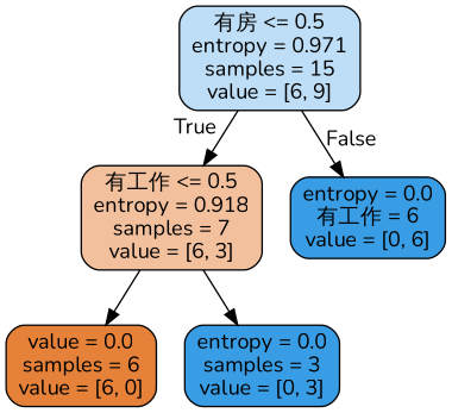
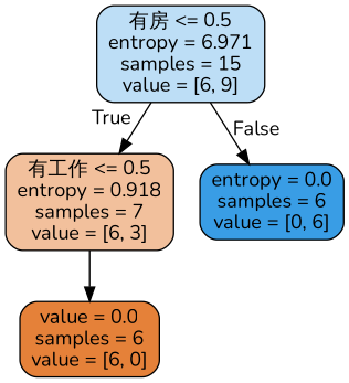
  digraph {
    fontname=Nunito
    node [color=black fillcolor="#399de5" fontname=Nunito shape=box style="filled, rounded"]
    edge [fontname=Nunito]
-   n1 [fillcolor="#bddef6" label="有房 <= 0.5\nentropy = 0.971\nsamples = 15\nvalue = [6, 9]"]
+   n1 [fillcolor="#bddef6" label="有房 <= 0.5\nentropy = 6.971\nsamples = 15\nvalue = [6, 9]"]
    n2 [fillcolor="#f2c09c" label="有工作 <= 0.5\nentropy = 0.918\nsamples = 7\nvalue = [6, 3]"]
-   n3 [label="entropy = 0.0\n有工作 = 6\nvalue = [0, 6]"]
+   n3 [label="entropy = 0.0\nsamples = 6\nvalue = [0, 6]"]
    n4 [fillcolor="#e58139" label="value = 0.0\nsamples = 6\nvalue = [6, 0]"]
-   n5 [label="entropy = 0.0\nsamples = 3\nvalue = [0, 3]"]
    n1 -> n2 [headlabel=True labelangle=45 labeldistance=2.5]
    n1 -> n3 [headlabel=False labelangle=-45 labeldistance=2.5]
    n2 -> n4
-   n2 -> n5
  }
